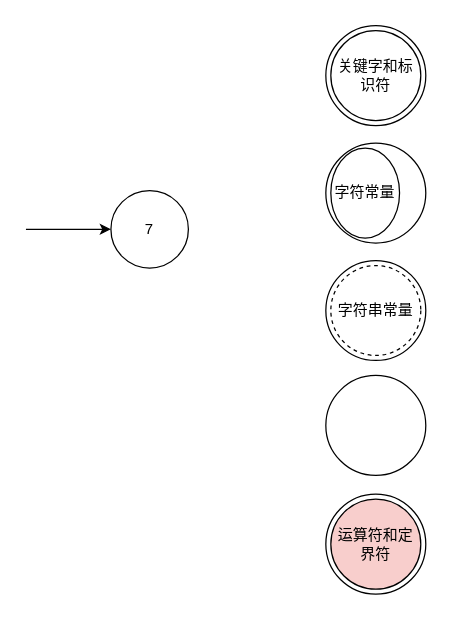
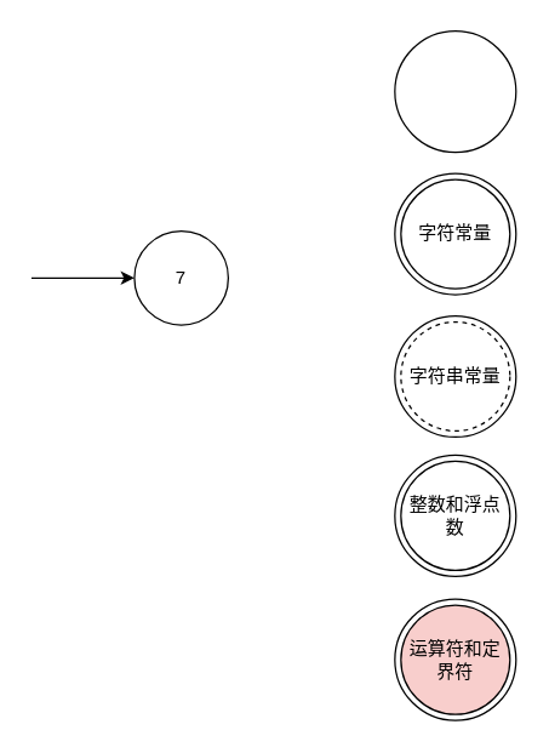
  <mxCell id="0" />
  <mxCell id="1" parent="0" />
  <mxCell id="2" value="" style="ellipse;whiteSpace=wrap;html=1;aspect=fixed;" vertex="1" parent="1"><mxGeometry x="260" y="208" width="80" height="80" as="geometry" /></mxCell>
  <mxCell id="3" value="" style="ellipse;whiteSpace=wrap;html=1;aspect=fixed;" vertex="1" parent="1"><mxGeometry x="260" y="114" width="80" height="80" as="geometry" /></mxCell>
  <mxCell id="4" value="" style="ellipse;whiteSpace=wrap;html=1;aspect=fixed;" vertex="1" parent="1"><mxGeometry x="260" y="20" width="80" height="80" as="geometry" /></mxCell>
  <mxCell id="5" value="7" style="ellipse;whiteSpace=wrap;html=1;aspect=fixed;" vertex="1" parent="1"><mxGeometry x="88" y="152" width="62" height="62" as="geometry" /></mxCell>
  <mxCell id="6" value="" style="endArrow=classic;html=1;rounded=0;" edge="1" parent="1"><mxGeometry width="50" height="50" relative="1" as="geometry"><mxPoint x="20" y="183" as="sourcePoint" /><mxPoint x="88" y="183" as="targetPoint" /></mxGeometry></mxCell>
- <mxCell id="7" value="关键字和标识符" style="ellipse;whiteSpace=wrap;html=1;aspect=fixed;" vertex="1" parent="1"><mxGeometry x="264" y="24" width="72" height="72" as="geometry" /></mxCell>
- <mxCell id="8" value="字符常量" style="ellipse;whiteSpace=wrap;html=1;aspect=fixed;" vertex="1" parent="1"><mxGeometry x="264" y="118" width="55" height="72" as="geometry" /></mxCell>
+ <mxCell id="8" value="字符常量" style="ellipse;whiteSpace=wrap;html=1;aspect=fixed;" vertex="1" parent="1"><mxGeometry x="264" y="118" width="72" height="72" as="geometry" /></mxCell>
  <mxCell id="9" value="字符串常量" style="ellipse;whiteSpace=wrap;html=1;aspect=fixed;dashed=1;" vertex="1" parent="1"><mxGeometry x="264" y="212" width="72" height="72" as="geometry" /></mxCell>
  <mxCell id="10" value="" style="ellipse;whiteSpace=wrap;html=1;aspect=fixed;" vertex="1" parent="1"><mxGeometry x="260" y="300" width="80" height="80" as="geometry" /></mxCell>
+ <mxCell id="11" value="整数和浮点数" style="ellipse;whiteSpace=wrap;html=1;aspect=fixed;" vertex="1" parent="1"><mxGeometry x="264" y="304" width="72" height="72" as="geometry" /></mxCell>
  <mxCell id="12" value="" style="ellipse;whiteSpace=wrap;html=1;aspect=fixed;" vertex="1" parent="1"><mxGeometry x="260" y="395" width="80" height="80" as="geometry" /></mxCell>
  <mxCell id="13" value="运算符和定界符" style="ellipse;whiteSpace=wrap;html=1;aspect=fixed;fillColor=#f8cecc;" vertex="1" parent="1"><mxGeometry x="264" y="399" width="72" height="72" as="geometry" /></mxCell>
